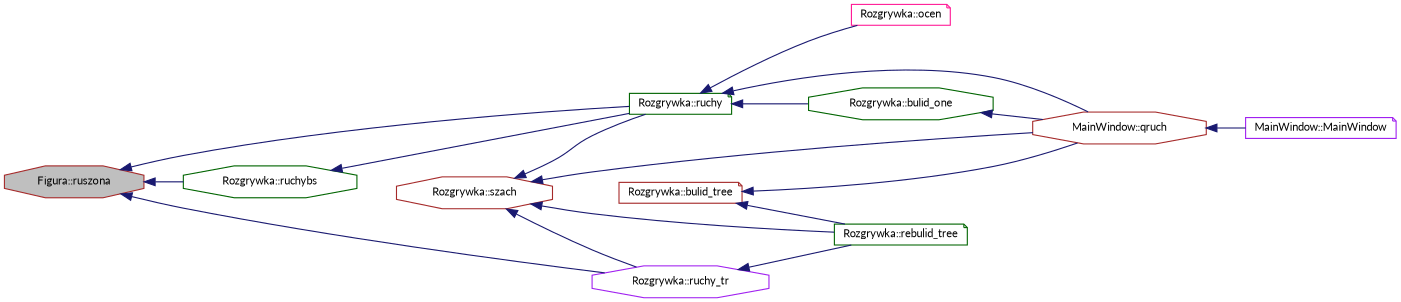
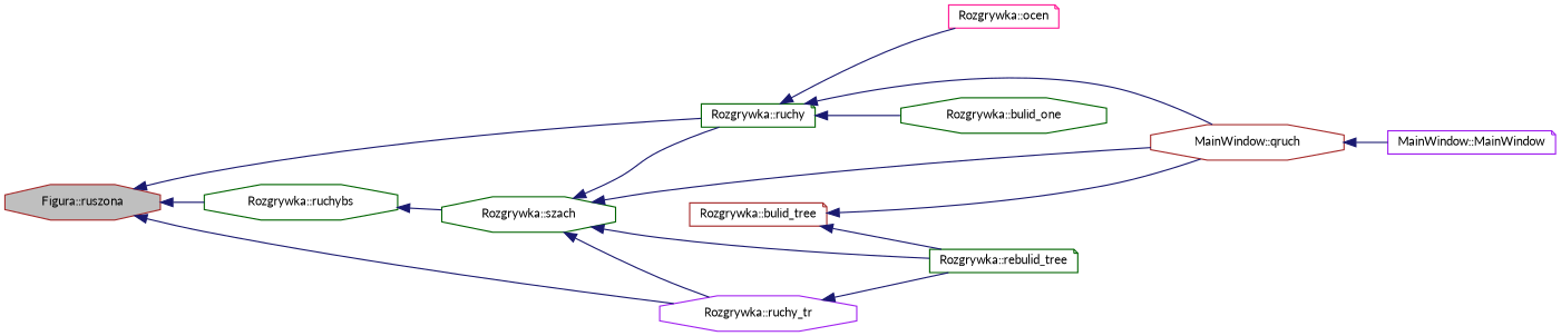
  digraph {
    fontname=Lato
    rankdir=LR
    node [color=darkgreen fillcolor=white fontname=Lato fontsize=10 shape=octagon style=filled]
    edge [color=midnightblue dir=back fontname=Lato fontsize=10 labelfontname=Helvetica labelfontsize=10 style=solid]
    n1 [color=brown fillcolor=grey75 fontcolor=black height=0.2 label="Figura::ruszona" width=0.4]
    n2 [height=0.2 label="Rozgrywka::ruchy" shape=note width=0.4]
    n3 [color=purple height=0.2 label="Rozgrywka::ruchy_tr" width=0.4]
    n4 [height=0.2 label="Rozgrywka::ruchybs" width=0.4]
    n5 [color=brown height=0.2 label="MainWindow::qruch" width=0.4]
    n6 [color=deeppink height=0.2 label="Rozgrywka::ocen" shape=note width=0.4]
    n7 [height=0.2 label="Rozgrywka::bulid_one" width=0.4]
    n8 [height=0.2 label="Rozgrywka::rebulid_tree" shape=note width=0.4]
-   n9 [color=brown height=0.2 label="Rozgrywka::szach" width=0.4]
+   n9 [height=0.2 label="Rozgrywka::szach" width=0.4]
    n10 [color=purple height=0.2 label="MainWindow::MainWindow" shape=note width=0.4]
    n11 [color=brown height=0.2 label="Rozgrywka::bulid_tree" shape=note width=0.4]
    n1 -> n2
    n1 -> n3
    n1 -> n4
    n2 -> n5
    n2 -> n6
    n2 -> n7
    n3 -> n8
-   n4 -> n2
+   n4 -> n9
    n5 -> n10
-   n7 -> n5
    n9 -> n2
    n9 -> n3
    n9 -> n5
    n9 -> n8
    n11 -> n5
    n11 -> n8
  }
